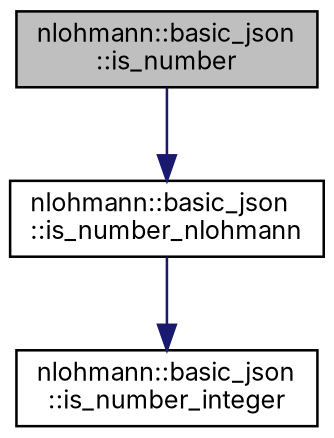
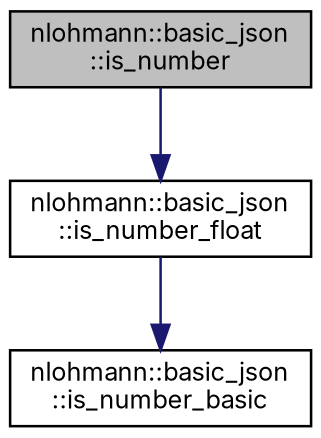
  digraph {
    fontname=Inter
    rankdir=TB
    node [color=black fillcolor=white fontname=Inter fontsize=10 shape=record style=filled]
    edge [color=midnightblue fontname=Inter fontsize=10 labelfontname=Helvetica labelfontsize=10 style=solid]
    n1 [fillcolor=grey75 fontcolor=black height=0.2 label="nlohmann::basic_json\l::is_number" width=0.4]
-   n2 [height=0.2 label="nlohmann::basic_json\l::is_number_nlohmann" width=0.4]
-   n3 [height=0.2 label="nlohmann::basic_json\l::is_number_integer" width=0.4]
+   n2 [height=0.2 label="nlohmann::basic_json\l::is_number_float" width=0.4]
+   n3 [height=0.2 label="nlohmann::basic_json\l::is_number_basic" width=0.4]
    n1 -> n2
    n2 -> n3
  }
